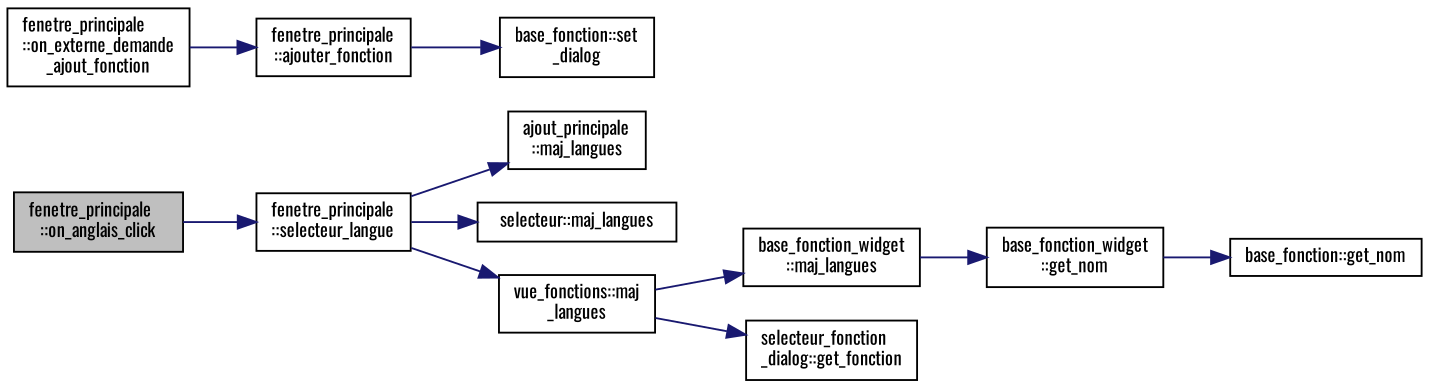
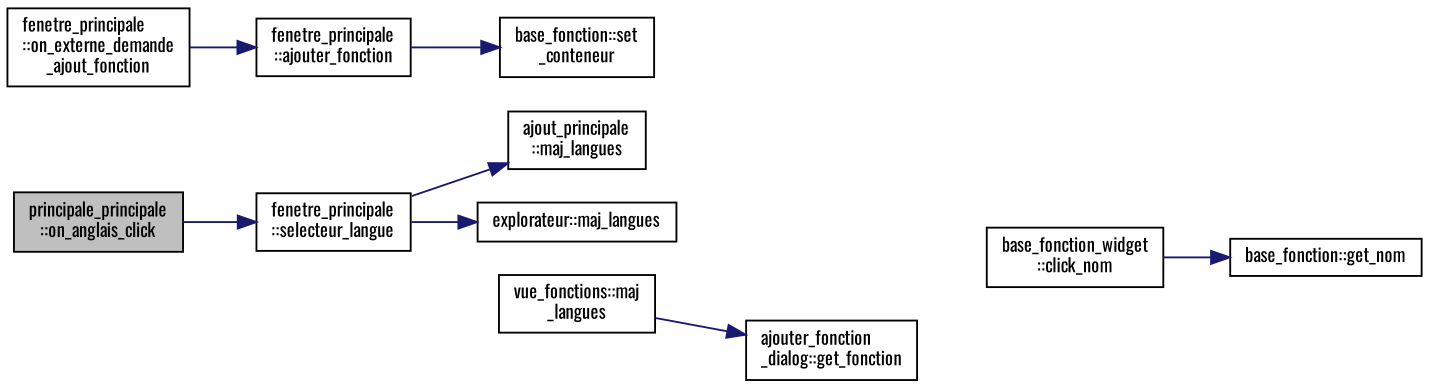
  digraph {
    fontname=Oswald
    rankdir=LR
    node [color=black fillcolor=white fontname=Oswald fontsize=10 shape=record style=filled]
    edge [color=midnightblue fontname=Oswald fontsize=10 labelfontname=Helvetica labelfontsize=10 style=solid]
-   n1 [fillcolor=grey75 fontcolor=black height=0.2 label="fenetre_principale\l::on_anglais_click" width=0.4]
+   n1 [fillcolor=grey75 fontcolor=black height=0.2 label="principale_principale\l::on_anglais_click" width=0.4]
    n2 [height=0.2 label="fenetre_principale\l::selecteur_langue" width=0.4]
    n3 [height=0.2 label="ajout_principale\l::maj_langues" width=0.4]
-   n4 [height=0.2 label="selecteur::maj_langues" width=0.4]
+   n4 [height=0.2 label="explorateur::maj_langues" width=0.4]
    n5 [height=0.2 label="vue_fonctions::maj\l_langues" width=0.4]
    n6 [height=0.2 label="fenetre_principale\l::on_externe_demande\l_ajout_fonction" width=0.4]
    n7 [height=0.2 label="fenetre_principale\l::ajouter_fonction" width=0.4]
-   n8 [height=0.2 label="base_fonction_widget\l::maj_langues" width=0.4]
-   n9 [height=0.2 label="selecteur_fonction\l_dialog::get_fonction" width=0.4]
-   n10 [height=0.2 label="base_fonction_widget\l::get_nom" width=0.4]
+   n9 [height=0.2 label="ajouter_fonction\l_dialog::get_fonction" width=0.4]
+   n10 [height=0.2 label="base_fonction_widget\l::click_nom" width=0.4]
    n11 [height=0.2 label="base_fonction::get_nom" width=0.4]
-   n12 [height=0.2 label="base_fonction::set\l_dialog" width=0.4]
+   n12 [height=0.2 label="base_fonction::set\l_conteneur" width=0.4]
    n1 -> n2
    n2 -> n3
    n2 -> n4
-   n2 -> n5
-   n5 -> n8
    n5 -> n9
    n6 -> n7
    n7 -> n12
-   n8 -> n10
    n10 -> n11
  }
